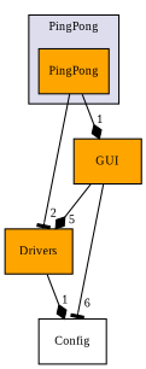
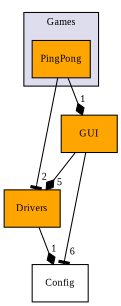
  digraph {
    compound=true
    node [fillcolor=orange fontname=TimesNewRoman fontsize=10 shape=box style=filled]
    edge [arrowhead=diamond headlabel=1 labeldistance=1.5 labelfontname=TimesNewRoman labelfontsize=10]
    n1 [label=PingPong pencolor=black]
    n2 [label=GUI]
    n3 [label=Drivers]
    n4 [fillcolor=white label=Config]
    subgraph cluster_1 {
      bgcolor="#ddddee"
      fontname=TimesNewRoman
      fontsize=10
-     label=PingPong
+     label=Games
      pencolor=black
      n1
    }
    n1 -> n2
    n1 -> n3 [arrowhead=tee headlabel=2]
    n2 -> n3 [headlabel=5]
    n2 -> n4 [arrowhead=tee headlabel=6]
    n3 -> n4
  }
